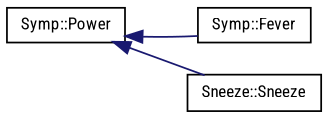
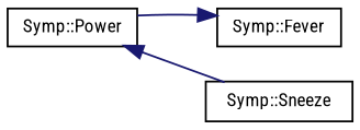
  digraph {
    fontname="Roboto Condensed"
    rankdir=LR
    node [color=black fillcolor=white fontname="Roboto Condensed" fontsize=10 shape=record style=filled]
    edge [color=midnightblue dir=back fontname="Roboto Condensed" fontsize=10 labelfontname=Helvetica labelfontsize=10 style=solid]
    n1 [height=0.2 label="Symp::Power" width=0.4]
    n2 [height=0.2 label="Symp::Fever" width=0.4]
-   n3 [height=0.2 label="Sneeze::Sneeze" width=0.4]
-   n1 -> n2
+   n3 [height=0.2 label="Symp::Sneeze" width=0.4]
+   n2 -> n1
    n1 -> n3
  }
